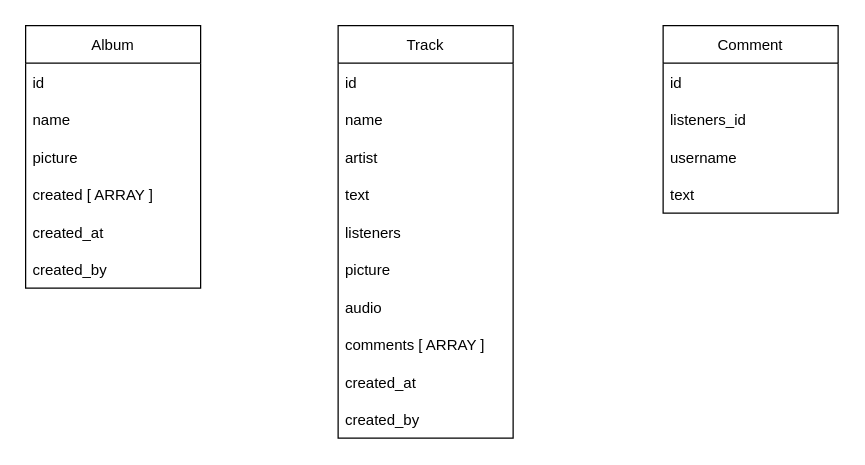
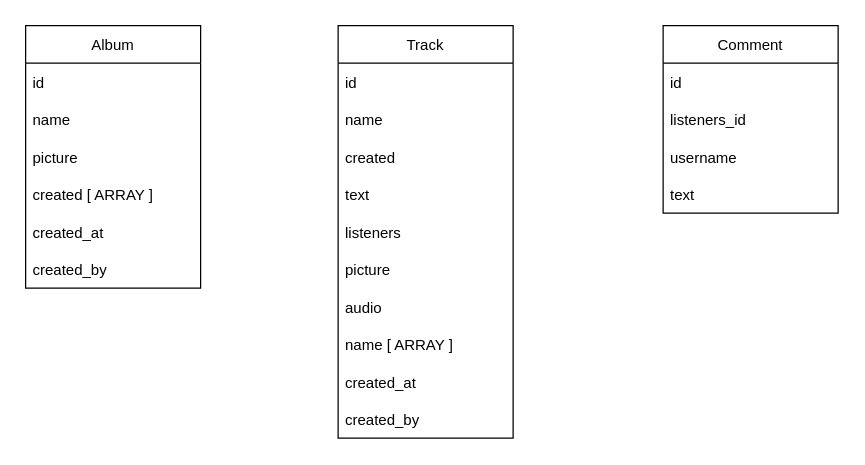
  <mxCell id="0" />
  <mxCell id="1" parent="0" />
  <mxCell id="2" value="Track" style="swimlane;fontStyle=0;childLayout=stackLayout;horizontal=1;startSize=30;horizontalStack=0;resizeParent=1;resizeParentMax=0;resizeLast=0;collapsible=1;marginBottom=0;" parent="1" vertex="1"><mxGeometry x="270" y="20" width="140" height="330" as="geometry" /></mxCell>
  <mxCell id="3" value="id" style="text;strokeColor=none;fillColor=none;align=left;verticalAlign=middle;spacingLeft=4;spacingRight=4;overflow=hidden;points=[[0,0.5],[1,0.5]];portConstraint=eastwest;rotatable=0;" parent="2" vertex="1"><mxGeometry y="30" width="140" height="30" as="geometry" /></mxCell>
  <mxCell id="4" value="name" style="text;strokeColor=none;fillColor=none;align=left;verticalAlign=middle;spacingLeft=4;spacingRight=4;overflow=hidden;points=[[0,0.5],[1,0.5]];portConstraint=eastwest;rotatable=0;" parent="2" vertex="1"><mxGeometry y="60" width="140" height="30" as="geometry" /></mxCell>
- <mxCell id="5" value="artist" style="text;strokeColor=none;fillColor=none;align=left;verticalAlign=middle;spacingLeft=4;spacingRight=4;overflow=hidden;points=[[0,0.5],[1,0.5]];portConstraint=eastwest;rotatable=0;" parent="2" vertex="1"><mxGeometry y="90" width="140" height="30" as="geometry" /></mxCell>
+ <mxCell id="5" value="created" style="text;strokeColor=none;fillColor=none;align=left;verticalAlign=middle;spacingLeft=4;spacingRight=4;overflow=hidden;points=[[0,0.5],[1,0.5]];portConstraint=eastwest;rotatable=0;" parent="2" vertex="1"><mxGeometry y="90" width="140" height="30" as="geometry" /></mxCell>
  <mxCell id="6" value="text" style="text;strokeColor=none;fillColor=none;align=left;verticalAlign=middle;spacingLeft=4;spacingRight=4;overflow=hidden;points=[[0,0.5],[1,0.5]];portConstraint=eastwest;rotatable=0;" parent="2" vertex="1"><mxGeometry y="120" width="140" height="30" as="geometry" /></mxCell>
  <mxCell id="7" value="listeners" style="text;strokeColor=none;fillColor=none;align=left;verticalAlign=middle;spacingLeft=4;spacingRight=4;overflow=hidden;points=[[0,0.5],[1,0.5]];portConstraint=eastwest;rotatable=0;" parent="2" vertex="1"><mxGeometry y="150" width="140" height="30" as="geometry" /></mxCell>
  <mxCell id="8" value="picture" style="text;strokeColor=none;fillColor=none;align=left;verticalAlign=middle;spacingLeft=4;spacingRight=4;overflow=hidden;points=[[0,0.5],[1,0.5]];portConstraint=eastwest;rotatable=0;" parent="2" vertex="1"><mxGeometry y="180" width="140" height="30" as="geometry" /></mxCell>
  <mxCell id="9" value="audio" style="text;strokeColor=none;fillColor=none;align=left;verticalAlign=middle;spacingLeft=4;spacingRight=4;overflow=hidden;points=[[0,0.5],[1,0.5]];portConstraint=eastwest;rotatable=0;" parent="2" vertex="1"><mxGeometry y="210" width="140" height="30" as="geometry" /></mxCell>
- <mxCell id="10" value="comments [ ARRAY ]" style="text;strokeColor=none;fillColor=none;align=left;verticalAlign=middle;spacingLeft=4;spacingRight=4;overflow=hidden;points=[[0,0.5],[1,0.5]];portConstraint=eastwest;rotatable=0;" parent="2" vertex="1"><mxGeometry y="240" width="140" height="30" as="geometry" /></mxCell>
+ <mxCell id="10" value="name [ ARRAY ]" style="text;strokeColor=none;fillColor=none;align=left;verticalAlign=middle;spacingLeft=4;spacingRight=4;overflow=hidden;points=[[0,0.5],[1,0.5]];portConstraint=eastwest;rotatable=0;" parent="2" vertex="1"><mxGeometry y="240" width="140" height="30" as="geometry" /></mxCell>
  <mxCell id="11" value="created_at" style="text;strokeColor=none;fillColor=none;align=left;verticalAlign=middle;spacingLeft=4;spacingRight=4;overflow=hidden;points=[[0,0.5],[1,0.5]];portConstraint=eastwest;rotatable=0;" parent="2" vertex="1"><mxGeometry y="270" width="140" height="30" as="geometry" /></mxCell>
  <mxCell id="12" value="created_by" style="text;strokeColor=none;fillColor=none;align=left;verticalAlign=middle;spacingLeft=4;spacingRight=4;overflow=hidden;points=[[0,0.5],[1,0.5]];portConstraint=eastwest;rotatable=0;" parent="2" vertex="1"><mxGeometry y="300" width="140" height="30" as="geometry" /></mxCell>
  <mxCell id="13" value="Comment" style="swimlane;fontStyle=0;childLayout=stackLayout;horizontal=1;startSize=30;horizontalStack=0;resizeParent=1;resizeParentMax=0;resizeLast=0;collapsible=1;marginBottom=0;" parent="1" vertex="1"><mxGeometry x="530" y="20" width="140" height="150" as="geometry" /></mxCell>
  <mxCell id="14" value="id" style="text;strokeColor=none;fillColor=none;align=left;verticalAlign=middle;spacingLeft=4;spacingRight=4;overflow=hidden;points=[[0,0.5],[1,0.5]];portConstraint=eastwest;rotatable=0;" parent="13" vertex="1"><mxGeometry y="30" width="140" height="30" as="geometry" /></mxCell>
  <mxCell id="15" value="listeners_id" style="text;strokeColor=none;fillColor=none;align=left;verticalAlign=middle;spacingLeft=4;spacingRight=4;overflow=hidden;points=[[0,0.5],[1,0.5]];portConstraint=eastwest;rotatable=0;" parent="13" vertex="1"><mxGeometry y="60" width="140" height="30" as="geometry" /></mxCell>
  <mxCell id="16" value="username" style="text;strokeColor=none;fillColor=none;align=left;verticalAlign=middle;spacingLeft=4;spacingRight=4;overflow=hidden;points=[[0,0.5],[1,0.5]];portConstraint=eastwest;rotatable=0;" parent="13" vertex="1"><mxGeometry y="90" width="140" height="30" as="geometry" /></mxCell>
  <mxCell id="17" value="text" style="text;strokeColor=none;fillColor=none;align=left;verticalAlign=middle;spacingLeft=4;spacingRight=4;overflow=hidden;points=[[0,0.5],[1,0.5]];portConstraint=eastwest;rotatable=0;" parent="13" vertex="1"><mxGeometry y="120" width="140" height="30" as="geometry" /></mxCell>
  <mxCell id="18" value="Album" style="swimlane;fontStyle=0;childLayout=stackLayout;horizontal=1;startSize=30;horizontalStack=0;resizeParent=1;resizeParentMax=0;resizeLast=0;collapsible=1;marginBottom=0;" parent="1" vertex="1"><mxGeometry x="20" y="20" width="140" height="210" as="geometry" /></mxCell>
  <mxCell id="19" value="id" style="text;strokeColor=none;fillColor=none;align=left;verticalAlign=middle;spacingLeft=4;spacingRight=4;overflow=hidden;points=[[0,0.5],[1,0.5]];portConstraint=eastwest;rotatable=0;" parent="18" vertex="1"><mxGeometry y="30" width="140" height="30" as="geometry" /></mxCell>
  <mxCell id="20" value="name" style="text;strokeColor=none;fillColor=none;align=left;verticalAlign=middle;spacingLeft=4;spacingRight=4;overflow=hidden;points=[[0,0.5],[1,0.5]];portConstraint=eastwest;rotatable=0;" parent="18" vertex="1"><mxGeometry y="60" width="140" height="30" as="geometry" /></mxCell>
  <mxCell id="21" value="picture" style="text;strokeColor=none;fillColor=none;align=left;verticalAlign=middle;spacingLeft=4;spacingRight=4;overflow=hidden;points=[[0,0.5],[1,0.5]];portConstraint=eastwest;rotatable=0;" parent="18" vertex="1"><mxGeometry y="90" width="140" height="30" as="geometry" /></mxCell>
  <mxCell id="22" value="created [ ARRAY ]" style="text;strokeColor=none;fillColor=none;align=left;verticalAlign=middle;spacingLeft=4;spacingRight=4;overflow=hidden;points=[[0,0.5],[1,0.5]];portConstraint=eastwest;rotatable=0;" parent="18" vertex="1"><mxGeometry y="120" width="140" height="30" as="geometry" /></mxCell>
  <mxCell id="23" value="created_at" style="text;strokeColor=none;fillColor=none;align=left;verticalAlign=middle;spacingLeft=4;spacingRight=4;overflow=hidden;points=[[0,0.5],[1,0.5]];portConstraint=eastwest;rotatable=0;" vertex="1" parent="18"><mxGeometry y="150" width="140" height="30" as="geometry" /></mxCell>
  <mxCell id="24" value="created_by" style="text;strokeColor=none;fillColor=none;align=left;verticalAlign=middle;spacingLeft=4;spacingRight=4;overflow=hidden;points=[[0,0.5],[1,0.5]];portConstraint=eastwest;rotatable=0;" vertex="1" parent="18"><mxGeometry y="180" width="140" height="30" as="geometry" /></mxCell>
